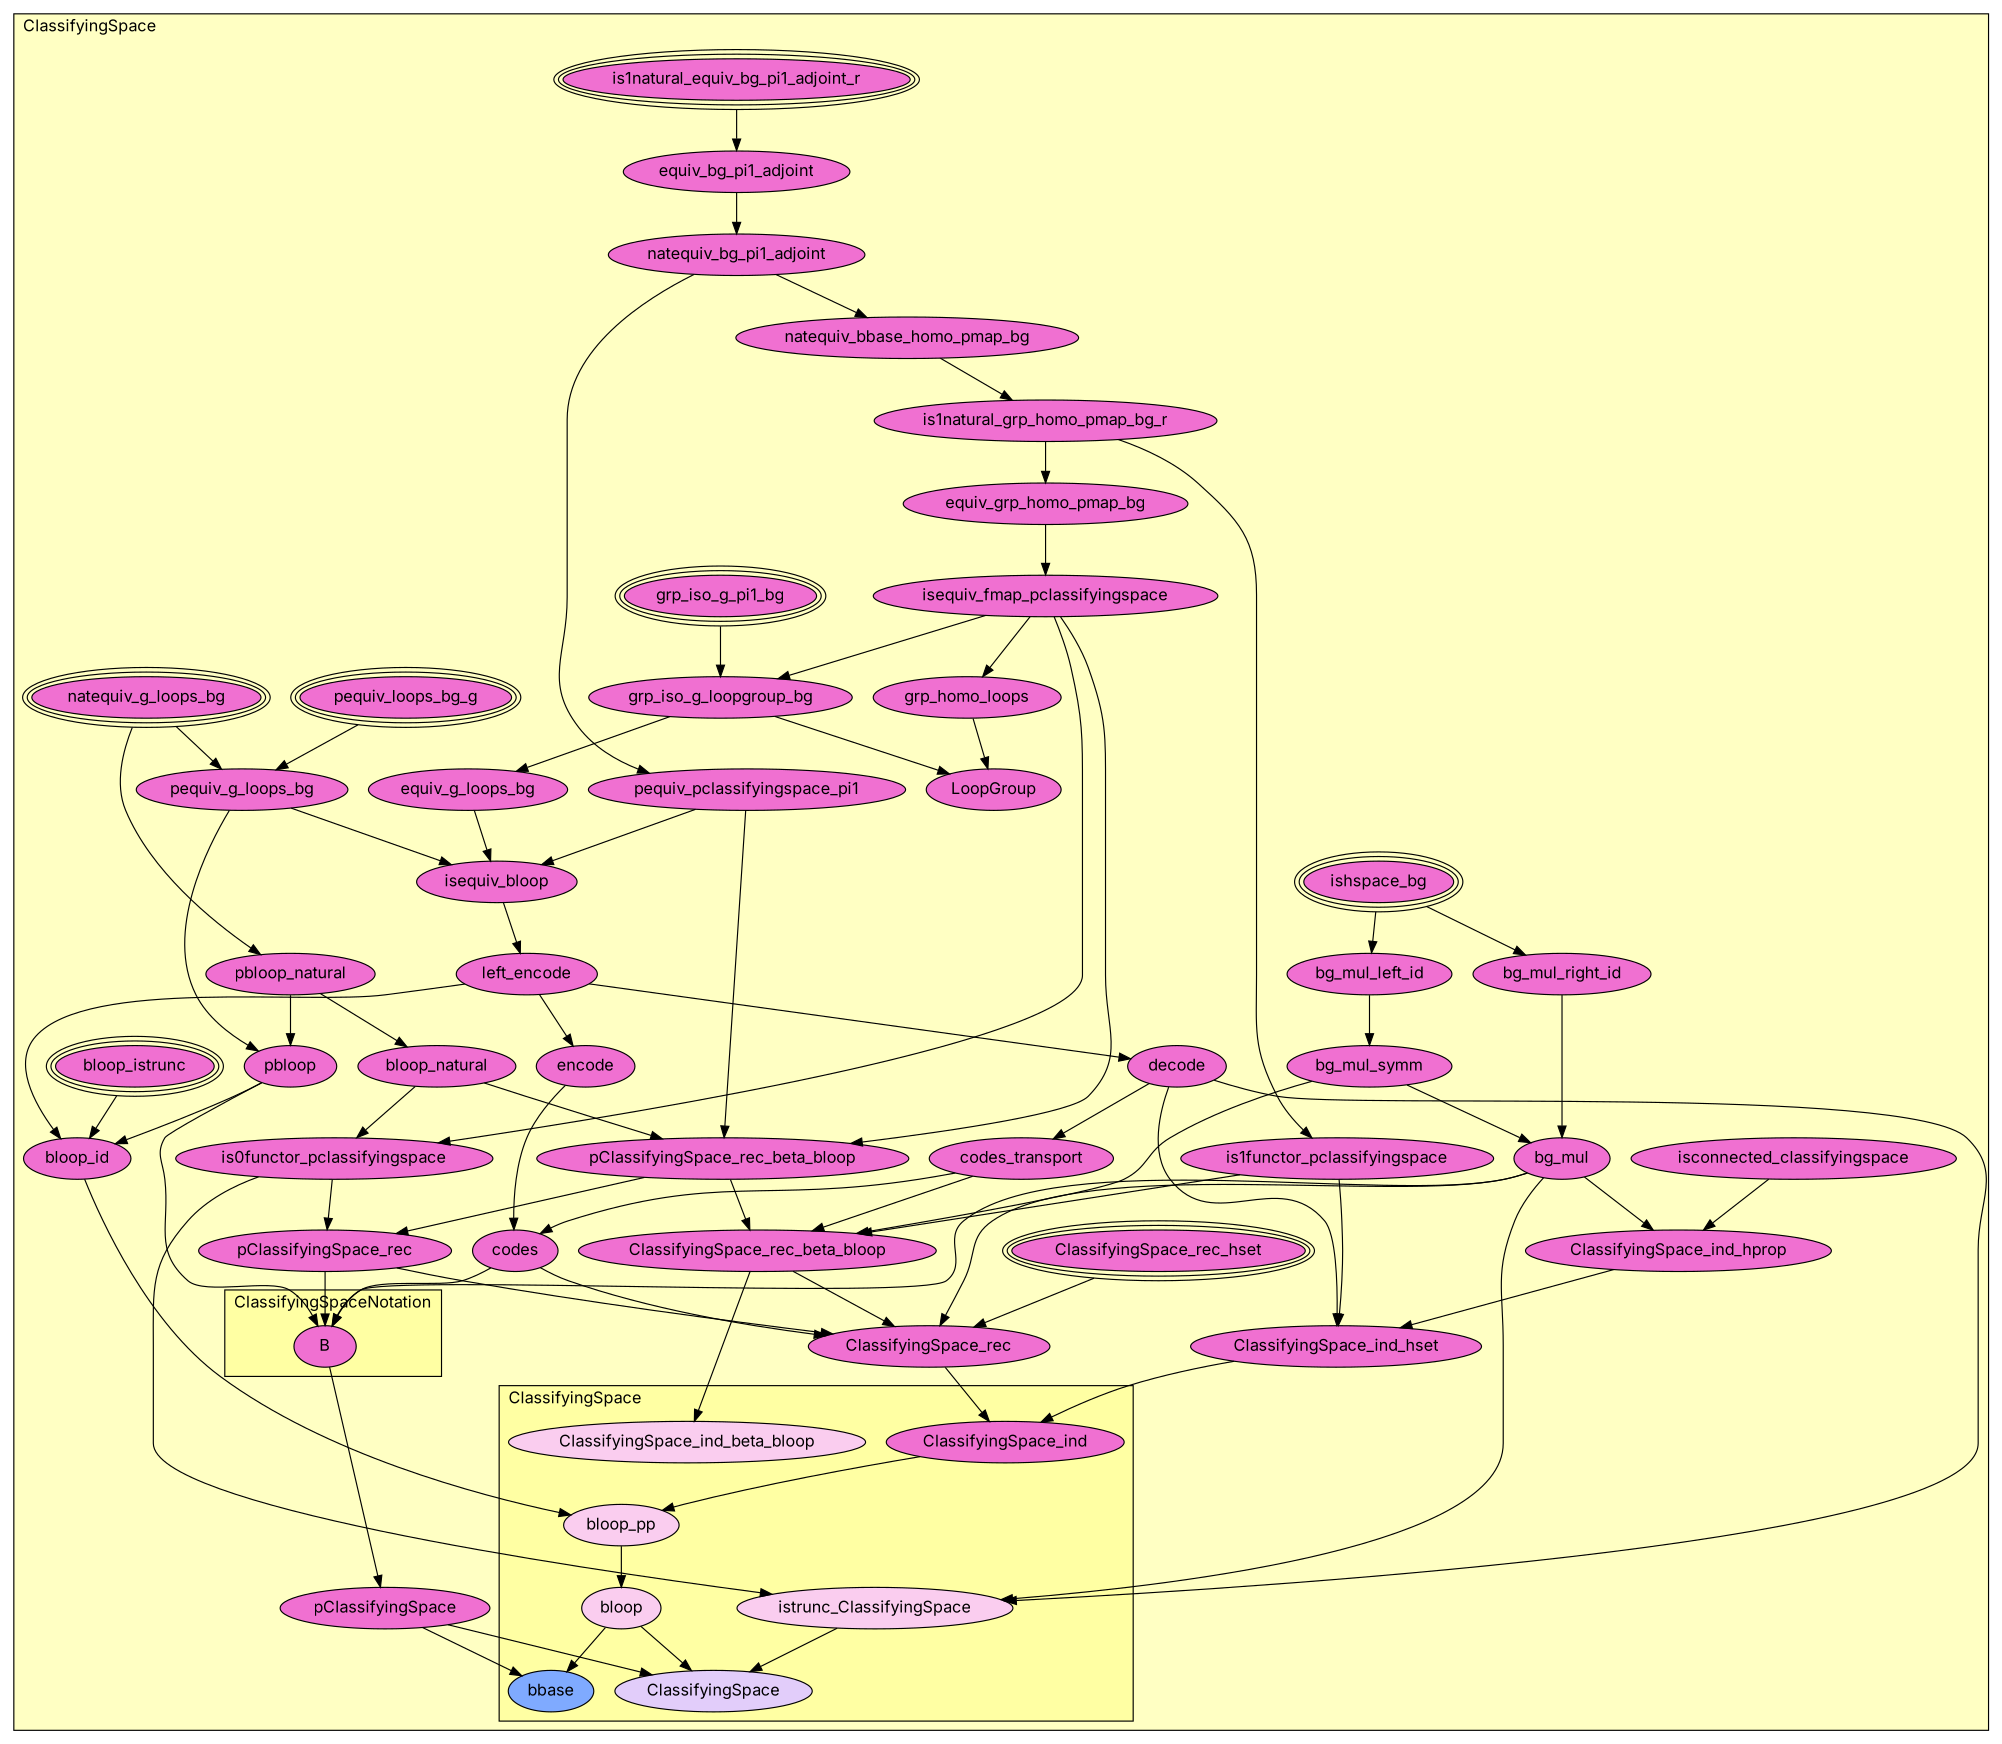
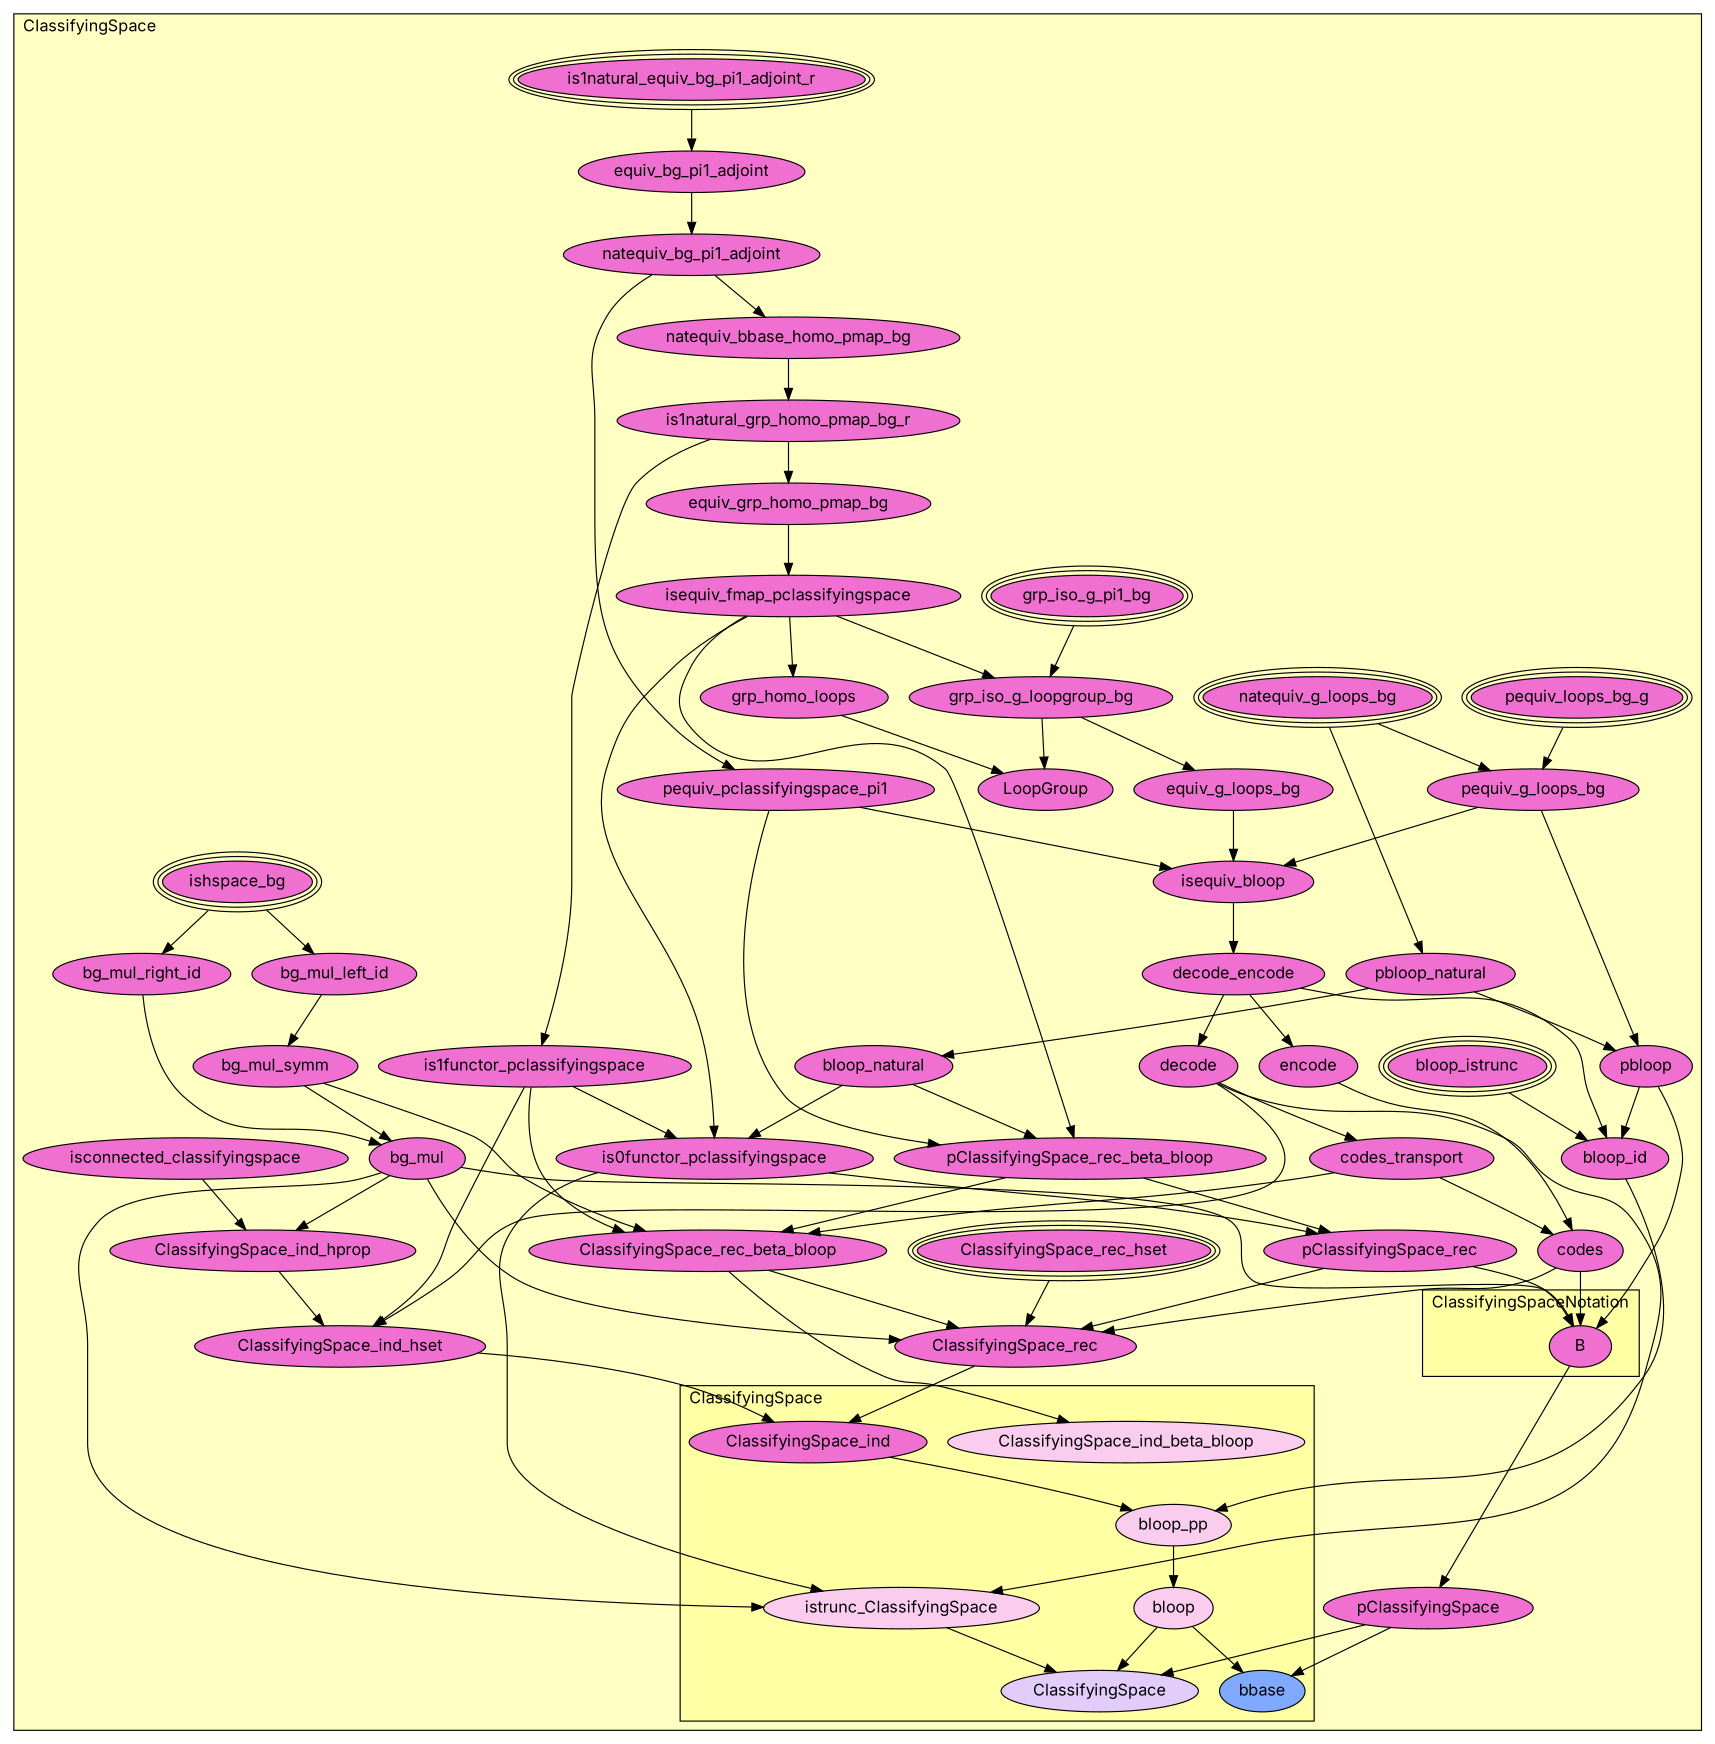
  digraph {
    fontname=Inter
    node [fillcolor="#F070D1" fontname=Inter style=filled]
    edge [fontname=Inter]
    n1 [fillcolor="#FACDEF" label=ClassifyingSpace_ind_beta_bloop]
    n2 [label=ClassifyingSpace_ind]
    n3 [fillcolor="#FACDEF" label=istrunc_ClassifyingSpace]
    n4 [fillcolor="#FACDEF" label=bloop_pp]
    n5 [fillcolor="#FACDEF" label=bloop]
    n6 [fillcolor="#7FAAFF" label=bbase]
    n7 [fillcolor="#E2CDFA" label=ClassifyingSpace]
    n8 [label=B]
    n9 [label=is1natural_equiv_bg_pi1_adjoint_r peripheries=3]
    n10 [label=equiv_bg_pi1_adjoint]
    n11 [label=natequiv_bg_pi1_adjoint]
    n12 [label=pequiv_pclassifyingspace_pi1]
    n13 [label=natequiv_bbase_homo_pmap_bg]
    n14 [label=is1natural_grp_homo_pmap_bg_r]
    n15 [label=equiv_grp_homo_pmap_bg]
    n16 [label=isequiv_fmap_pclassifyingspace]
    n17 [label=is1functor_pclassifyingspace]
    n18 [label=natequiv_g_loops_bg peripheries=3]
    n19 [label=pbloop_natural]
    n20 [label=bloop_natural]
    n21 [label=is0functor_pclassifyingspace]
    n22 [label=ishspace_bg peripheries=3]
    n23 [label=bg_mul_right_id]
    n24 [label=bg_mul_left_id]
    n25 [label=bg_mul_symm]
    n26 [label=bg_mul]
    n27 [label=grp_homo_loops]
    n28 [label=grp_iso_g_pi1_bg peripheries=3]
    n29 [label=grp_iso_g_loopgroup_bg]
    n30 [label=LoopGroup]
    n31 [label=pequiv_loops_bg_g peripheries=3]
    n32 [label=pequiv_g_loops_bg]
    n33 [label=equiv_g_loops_bg]
    n34 [label=isequiv_bloop]
-   n35 [label=left_encode]
+   n35 [label=decode_encode]
    n36 [label=decode]
    n37 [label=codes_transport]
    n38 [label=encode]
    n39 [label=codes]
    n40 [label=pClassifyingSpace_rec_beta_bloop]
    n41 [label=pClassifyingSpace_rec]
    n42 [label=pbloop]
    n43 [label=bloop_istrunc peripheries=3]
    n44 [label=bloop_id]
    n45 [label=pClassifyingSpace]
    n46 [label=isconnected_classifyingspace]
    n47 [label=ClassifyingSpace_ind_hprop]
    n48 [label=ClassifyingSpace_rec_hset peripheries=3]
    n49 [label=ClassifyingSpace_ind_hset]
    n50 [label=ClassifyingSpace_rec_beta_bloop]
    n51 [label=ClassifyingSpace_rec]
    subgraph cluster_1 {
      fillcolor="#FFFFC3"
      label=ClassifyingSpace
      labeljust=l
      style=filled
      n9
      n10
      n11
      n12
      n13
      n14
      n15
      n16
      n17
      n18
      n19
      n20
      n21
      n22
      n23
      n24
      n25
      n26
      n27
      n28
      n29
      n30
      n31
      n32
      n33
      n34
      n35
      n36
      n37
      n38
      n39
      n40
      n41
      n42
      n43
      n44
      n45
      n46
      n47
      n48
      n49
      n50
      n51
      subgraph cluster_2 {
        fillcolor="#FFFFA3"
        label=ClassifyingSpace
        labeljust=l
        style=filled
        n1
        n2
        n3
        n4
        n5
        n6
        n7
      }
      subgraph cluster_3 {
        fillcolor="#FFFFA3"
        label=ClassifyingSpaceNotation
        labeljust=l
        style=filled
        n8
      }
    }
    n2 -> n4
    n3 -> n7
    n4 -> n5
    n5 -> n6
    n5 -> n7
    n8 -> n45
    n9 -> n10
    n10 -> n11
    n11 -> n12
    n11 -> n13
    n12 -> n34
    n12 -> n40
    n13 -> n14
    n14 -> n15
    n14 -> n17
    n15 -> n16
    n16 -> n21
    n16 -> n27
    n16 -> n29
    n16 -> n40
+   n17 -> n21
    n17 -> n49
    n17 -> n50
    n18 -> n19
    n18 -> n32
    n19 -> n20
    n19 -> n42
    n20 -> n21
    n20 -> n40
    n21 -> n3
    n21 -> n41
    n22 -> n23
    n22 -> n24
    n23 -> n26
    n24 -> n25
    n25 -> n26
    n25 -> n50
    n26 -> n3
    n26 -> n8
    n26 -> n47
    n26 -> n51
    n27 -> n30
    n28 -> n29
    n29 -> n30
    n29 -> n33
    n31 -> n32
    n32 -> n34
    n32 -> n42
    n33 -> n34
    n34 -> n35
    n35 -> n36
    n35 -> n38
    n35 -> n44
    n36 -> n3
    n36 -> n37
    n36 -> n49
    n37 -> n39
    n37 -> n50
    n38 -> n39
    n39 -> n8
    n39 -> n51
    n40 -> n41
    n40 -> n50
    n41 -> n8
    n41 -> n51
    n42 -> n8
    n42 -> n44
    n43 -> n44
    n44 -> n4
    n45 -> n6
    n45 -> n7
    n46 -> n47
    n47 -> n49
    n48 -> n51
    n49 -> n2
    n50 -> n1
    n50 -> n51
    n51 -> n2
  }
